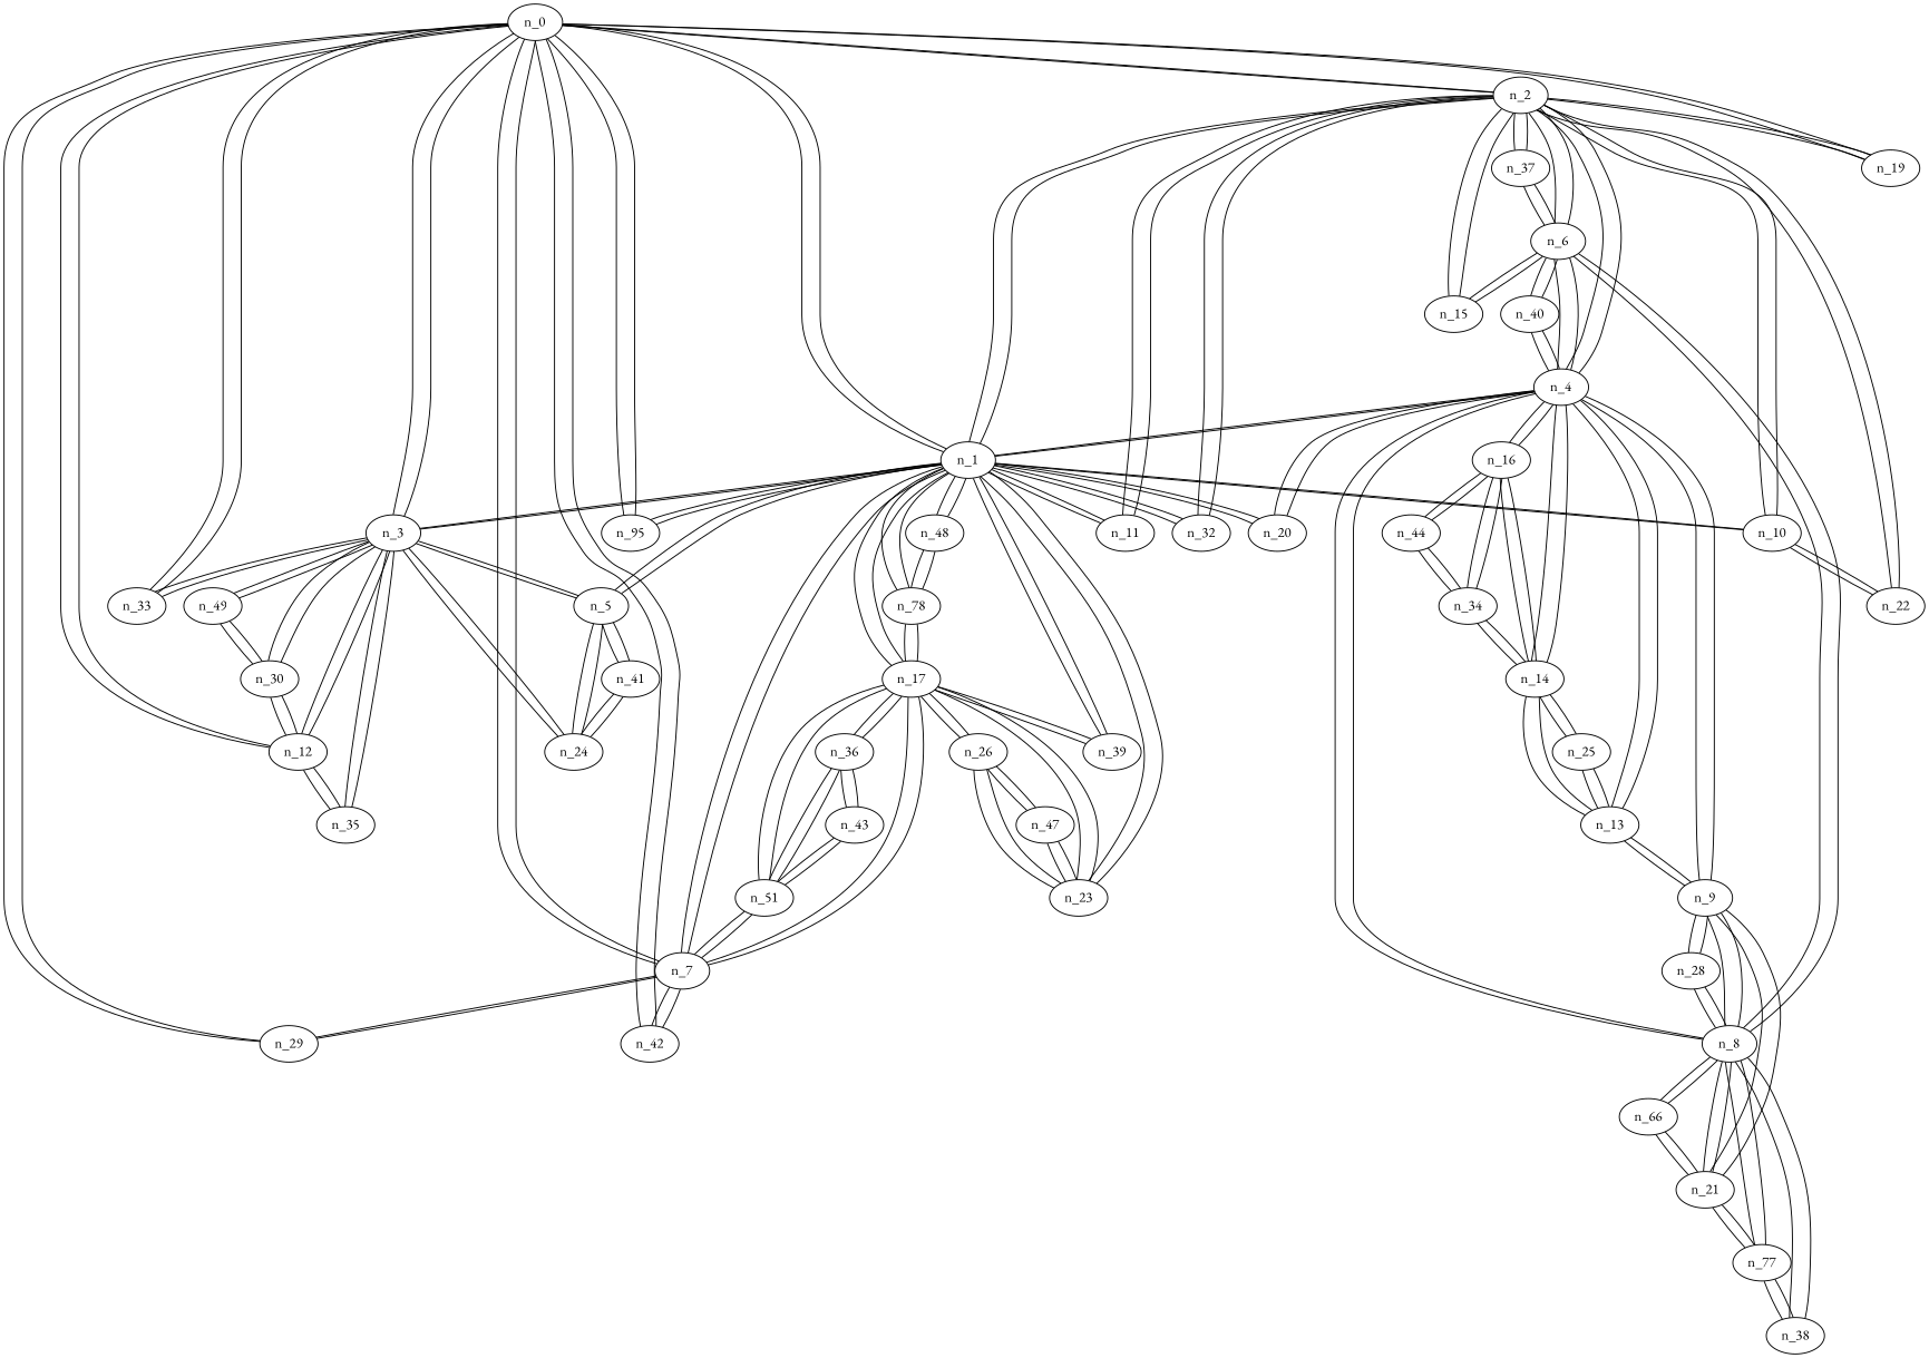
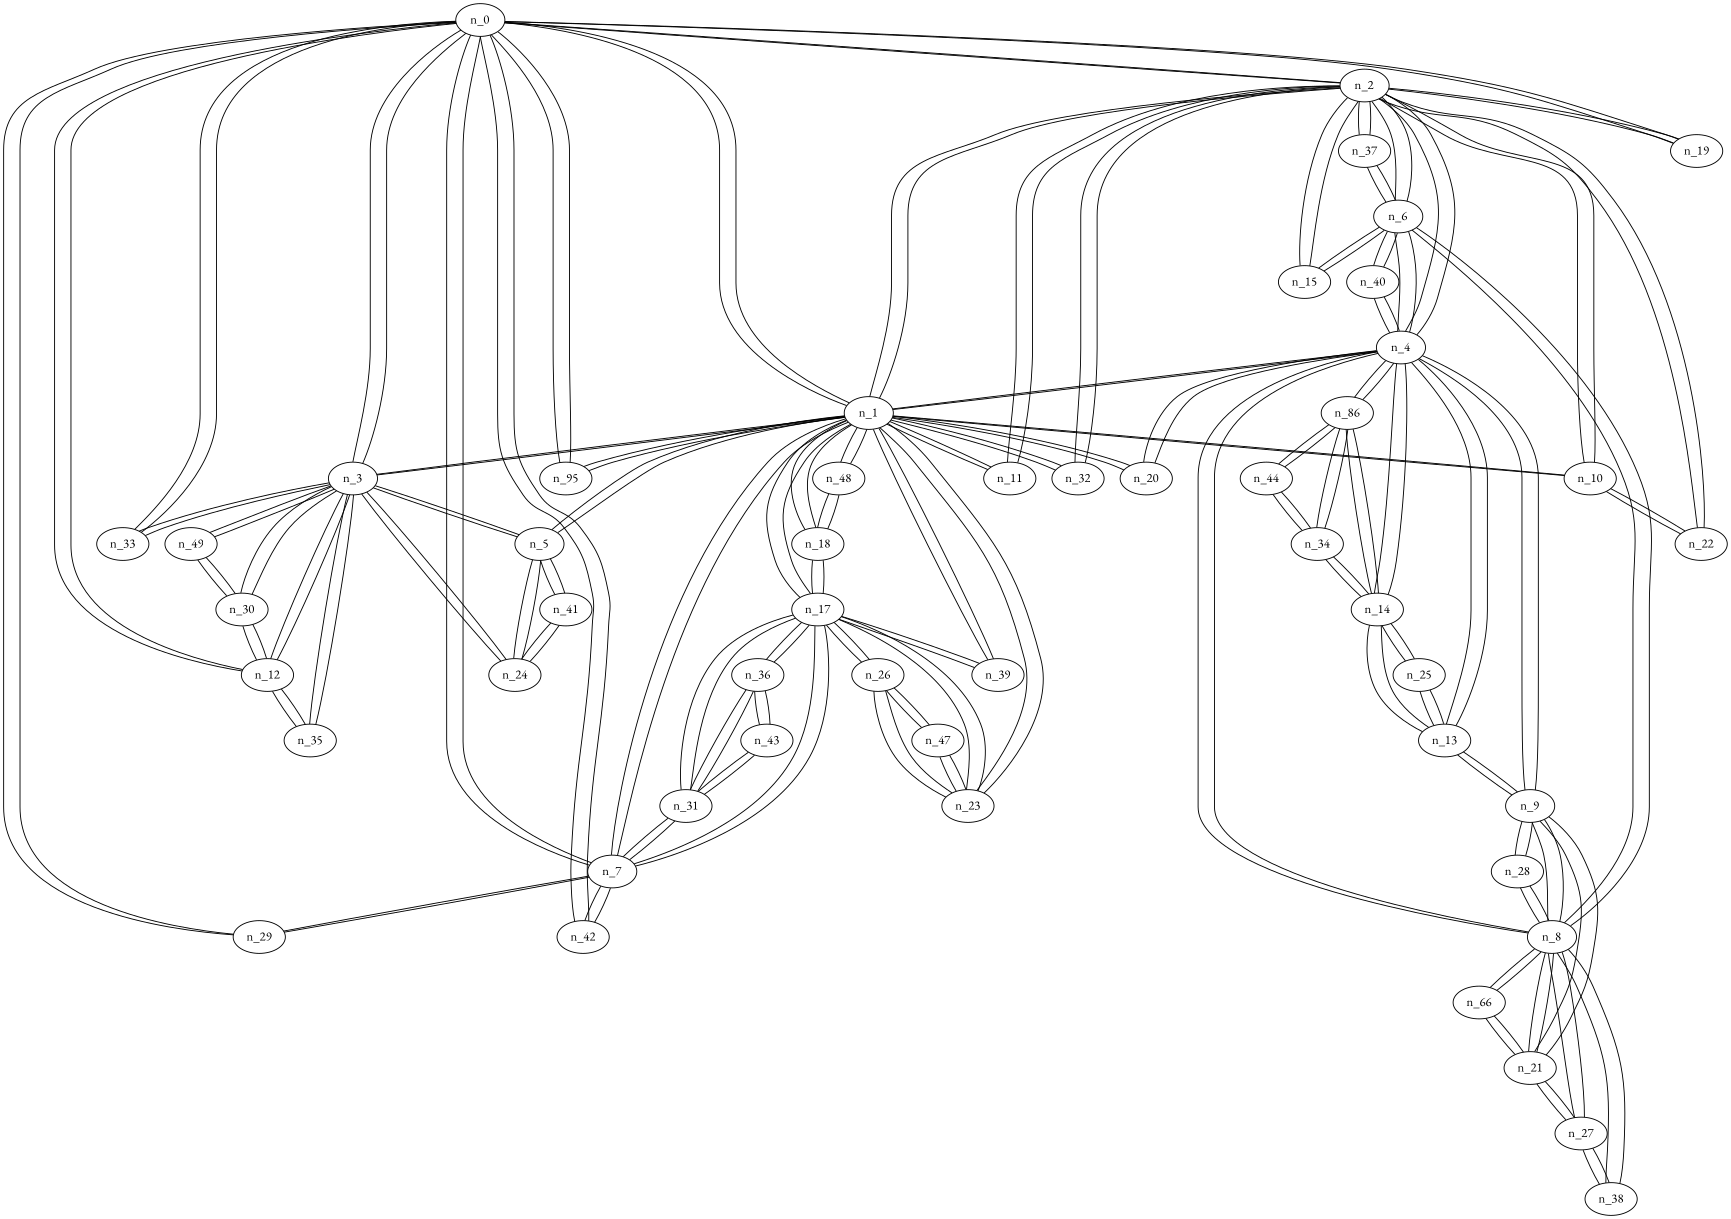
  graph {
    fontname="EB Garamond"
    node [fontname="EB Garamond"]
    edge [fontname="EB Garamond"]
    n_0
    n_2
    n_1
    n_3
    n_7
    n_12
    n_19
    n_29
    n_33
    n_42
    n11 [label=n_95]
    n_4
    n_10
    n_11
    n_32
    n_6
    n_15
    n_22
    n_37
    n_5
    n_17
-   n_18 [label=n_78]
+   n_18
    n_20
    n_23
    n_39
    n_48
    n_24
    n_30
    n_35
    n_49
-   n_31 [label=n_51]
+   n_31
    n_8
    n_9
    n_13
    n_14
-   n_16
+   n_16 [label=n_86]
    n_40
    n_41
    n_26
    n_36
    n_47
    n_43
    n_21
-   n_27 [label=n_77]
+   n_27
    n_28
    n_38
    n47 [label=n_66]
    n_25
    n_34
    n_44
    n_0 -- n_2
    n_0 -- n_1
    n_0 -- n_3
    n_0 -- n_7
    n_0 -- n_12
    n_0 -- n_19
    n_0 -- n_29
    n_0 -- n_33
    n_0 -- n_42
    n_0 -- n11
    n_2 -- n_0
    n_2 -- n_1
    n_2 -- n_19
    n_2 -- n_4
    n_2 -- n_10
    n_2 -- n_11
    n_2 -- n_32
    n_2 -- n_6
    n_2 -- n_15
    n_2 -- n_22
    n_2 -- n_37
    n_1 -- n_0
    n_1 -- n_2
    n_1 -- n_3
    n_1 -- n_7
    n_1 -- n11
    n_1 -- n_4
    n_1 -- n_10
    n_1 -- n_11
    n_1 -- n_32
    n_1 -- n_5
    n_1 -- n_17
    n_1 -- n_18
    n_1 -- n_20
    n_1 -- n_23
    n_1 -- n_39
    n_1 -- n_48
    n_3 -- n_0
    n_3 -- n_1
    n_3 -- n_12
    n_3 -- n_33
    n_3 -- n_5
    n_3 -- n_24
    n_3 -- n_30
    n_3 -- n_35
    n_3 -- n_49
    n_7 -- n_0
    n_7 -- n_1
    n_7 -- n_29
    n_7 -- n_42
    n_7 -- n_17
    n_7 -- n_31
    n_12 -- n_0
    n_12 -- n_3
    n_12 -- n_30
    n_12 -- n_35
    n_19 -- n_0
    n_19 -- n_2
    n_29 -- n_0
    n_29 -- n_7
    n_33 -- n_0
    n_33 -- n_3
    n_42 -- n_0
    n_42 -- n_7
    n11 -- n_0
    n11 -- n_1
    n_4 -- n_2
    n_4 -- n_1
    n_4 -- n_6
    n_4 -- n_20
    n_4 -- n_8
    n_4 -- n_9
    n_4 -- n_13
    n_4 -- n_14
    n_4 -- n_16
    n_4 -- n_40
    n_10 -- n_2
    n_10 -- n_1
    n_10 -- n_22
    n_11 -- n_2
    n_11 -- n_1
    n_32 -- n_2
    n_32 -- n_1
    n_6 -- n_2
    n_6 -- n_4
    n_6 -- n_15
    n_6 -- n_37
    n_6 -- n_8
    n_6 -- n_40
    n_15 -- n_2
    n_15 -- n_6
    n_22 -- n_2
    n_22 -- n_10
    n_37 -- n_2
    n_37 -- n_6
    n_5 -- n_1
    n_5 -- n_3
    n_5 -- n_24
    n_5 -- n_41
    n_17 -- n_1
    n_17 -- n_7
    n_17 -- n_18
    n_17 -- n_23
    n_17 -- n_39
    n_17 -- n_31
    n_17 -- n_26
    n_17 -- n_36
    n_18 -- n_1
    n_18 -- n_17
    n_18 -- n_48
    n_20 -- n_1
    n_20 -- n_4
    n_23 -- n_1
    n_23 -- n_17
    n_23 -- n_26
    n_23 -- n_47
    n_39 -- n_1
    n_39 -- n_17
    n_48 -- n_1
    n_48 -- n_18
    n_24 -- n_3
    n_24 -- n_5
    n_24 -- n_41
    n_30 -- n_3
    n_30 -- n_12
    n_30 -- n_49
    n_35 -- n_3
    n_35 -- n_12
    n_49 -- n_3
    n_49 -- n_30
    n_31 -- n_7
    n_31 -- n_17
    n_31 -- n_36
    n_31 -- n_43
    n_8 -- n_4
    n_8 -- n_6
    n_8 -- n_9
    n_8 -- n_21
    n_8 -- n_27
    n_8 -- n_28
    n_8 -- n_38
    n_8 -- n47
    n_9 -- n_4
    n_9 -- n_8
    n_9 -- n_13
    n_9 -- n_21
    n_9 -- n_28
    n_13 -- n_4
    n_13 -- n_9
    n_13 -- n_14
    n_13 -- n_25
    n_14 -- n_4
    n_14 -- n_13
    n_14 -- n_16
    n_14 -- n_25
    n_14 -- n_34
    n_16 -- n_4
    n_16 -- n_14
    n_16 -- n_34
    n_16 -- n_44
    n_40 -- n_4
    n_40 -- n_6
    n_41 -- n_5
    n_41 -- n_24
    n_26 -- n_17
    n_26 -- n_23
    n_26 -- n_47
    n_36 -- n_17
    n_36 -- n_31
    n_36 -- n_43
    n_47 -- n_23
    n_47 -- n_26
    n_43 -- n_31
    n_43 -- n_36
    n_21 -- n_8
    n_21 -- n_9
    n_21 -- n_27
    n_21 -- n47
    n_27 -- n_8
    n_27 -- n_21
    n_27 -- n_38
    n_28 -- n_8
    n_28 -- n_9
    n_38 -- n_8
    n_38 -- n_27
    n47 -- n_8
    n47 -- n_21
    n_25 -- n_13
    n_25 -- n_14
    n_34 -- n_14
    n_34 -- n_16
    n_34 -- n_44
    n_44 -- n_16
    n_44 -- n_34
  }
